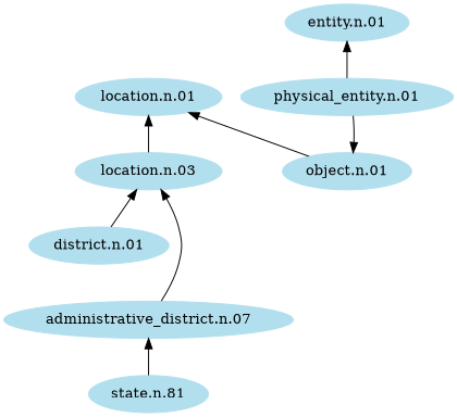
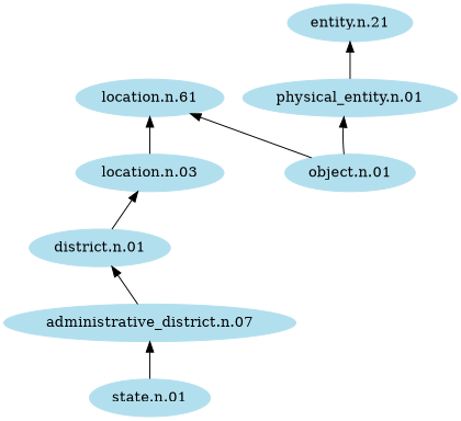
  digraph {
    rankdir=BT
    node [color=lightblue2 style=filled]
    n1 [label="administrative_district.n.07"]
-   "state.n.01" [label="state.n.81"]
+   "state.n.01"
    "district.n.01"
    n4 [label="location.n.03"]
-   "location.n.01"
+   "location.n.01" [label="location.n.61"]
    "object.n.01"
    "physical_entity.n.01"
-   "entity.n.01"
-   n1 -> n4
+   "entity.n.01" [label="entity.n.21"]
+   n1 -> "district.n.01"
    "state.n.01" -> n1
    "district.n.01" -> n4
    n4 -> "location.n.01"
    "object.n.01" -> "location.n.01"
-   "physical_entity.n.01" -> "object.n.01"
+   "object.n.01" -> "physical_entity.n.01"
    "physical_entity.n.01" -> "entity.n.01"
  }
